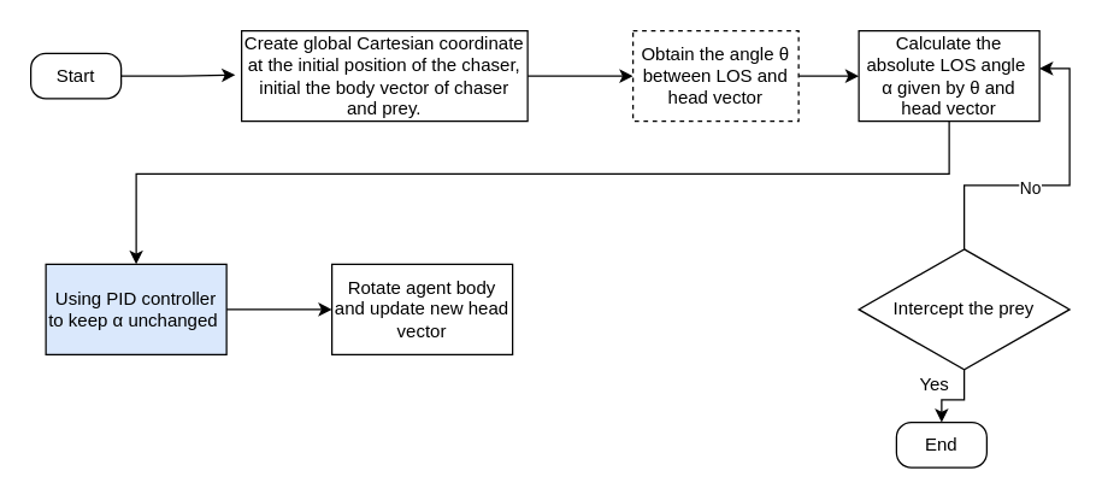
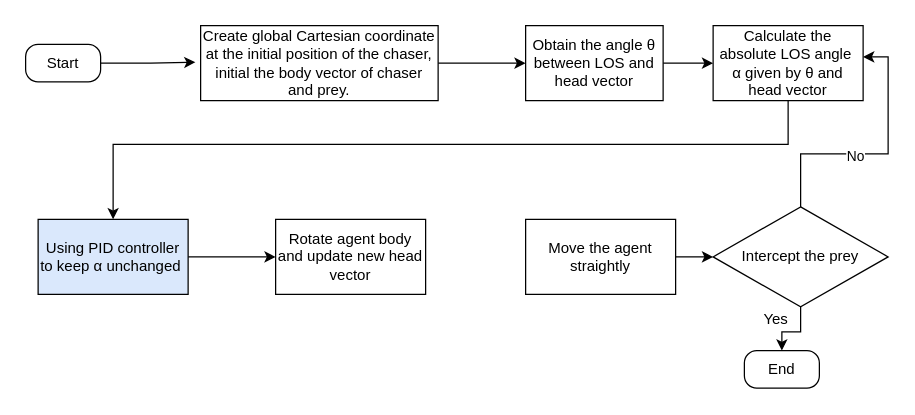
  <mxCell id="0" />
  <mxCell id="1" parent="0" />
  <mxCell id="2" style="edgeStyle=orthogonalEdgeStyle;rounded=0;orthogonalLoop=1;jettySize=auto;html=1;entryX=-0.022;entryY=0.487;entryDx=0;entryDy=0;entryPerimeter=0;" edge="1" parent="1" source="3" target="5"><mxGeometry relative="1" as="geometry" /></mxCell>
  <mxCell id="3" value="Start" style="rounded=1;whiteSpace=wrap;html=1;arcSize=33;" vertex="1" parent="1"><mxGeometry x="20" y="35" width="60" height="30" as="geometry" /></mxCell>
  <mxCell id="4" style="edgeStyle=orthogonalEdgeStyle;rounded=0;orthogonalLoop=1;jettySize=auto;html=1;entryX=0;entryY=0.5;entryDx=0;entryDy=0;" edge="1" parent="1" source="5" target="7"><mxGeometry relative="1" as="geometry" /></mxCell>
  <mxCell id="5" value="Create global Cartesian coordinate at the initial position of the chaser, initial the body vector of chaser and prey." style="rounded=0;whiteSpace=wrap;html=1;" vertex="1" parent="1"><mxGeometry x="160" y="20" width="190" height="60" as="geometry" /></mxCell>
  <mxCell id="6" style="edgeStyle=orthogonalEdgeStyle;rounded=0;orthogonalLoop=1;jettySize=auto;html=1;entryX=0;entryY=0.5;entryDx=0;entryDy=0;" edge="1" parent="1" source="7" target="9"><mxGeometry relative="1" as="geometry" /></mxCell>
- <mxCell id="7" value="Obtain the angle θ between LOS and head vector" style="rounded=0;whiteSpace=wrap;html=1;dashed=1;" vertex="1" parent="1"><mxGeometry x="420" y="20" width="110" height="60" as="geometry" /></mxCell>
+ <mxCell id="7" value="Obtain the angle θ between LOS and head vector" style="rounded=0;whiteSpace=wrap;html=1;" vertex="1" parent="1"><mxGeometry x="420" y="20" width="110" height="60" as="geometry" /></mxCell>
  <mxCell id="8" style="edgeStyle=orthogonalEdgeStyle;rounded=0;orthogonalLoop=1;jettySize=auto;html=1;entryX=0.5;entryY=0;entryDx=0;entryDy=0;" edge="1" parent="1" source="9" target="11"><mxGeometry relative="1" as="geometry"><Array as="points"><mxPoint x="630" y="115" /><mxPoint x="90" y="115" /></Array></mxGeometry></mxCell>
  <mxCell id="9" value="Calculate the absolute LOS angle&amp;nbsp; α given by θ and head vector" style="rounded=0;whiteSpace=wrap;html=1;" vertex="1" parent="1"><mxGeometry x="570" y="20" width="120" height="60" as="geometry" /></mxCell>
  <mxCell id="10" style="edgeStyle=orthogonalEdgeStyle;rounded=0;orthogonalLoop=1;jettySize=auto;html=1;" edge="1" parent="1" source="11" target="12"><mxGeometry relative="1" as="geometry" /></mxCell>
  <mxCell id="11" value="Using PID controller to keep α unchanged&amp;nbsp;" style="rounded=0;whiteSpace=wrap;html=1;fillColor=#dae8fc;" vertex="1" parent="1"><mxGeometry x="30" y="175" width="120" height="60" as="geometry" /></mxCell>
  <mxCell id="12" value="Rotate agent body and update new head vector" style="rounded=0;whiteSpace=wrap;html=1;" vertex="1" parent="1"><mxGeometry x="220" y="175" width="120" height="60" as="geometry" /></mxCell>
+ <mxCell id="13" style="edgeStyle=orthogonalEdgeStyle;rounded=0;orthogonalLoop=1;jettySize=auto;html=1;entryX=0;entryY=0.5;entryDx=0;entryDy=0;" edge="1" parent="1" source="14" target="18"><mxGeometry relative="1" as="geometry" /></mxCell>
+ <mxCell id="14" value="Move the agent straightly" style="rounded=0;whiteSpace=wrap;html=1;" vertex="1" parent="1"><mxGeometry x="420" y="175" width="120" height="60" as="geometry" /></mxCell>
  <mxCell id="15" style="edgeStyle=orthogonalEdgeStyle;rounded=0;orthogonalLoop=1;jettySize=auto;html=1;entryX=0.5;entryY=0;entryDx=0;entryDy=0;" edge="1" parent="1" source="18" target="19"><mxGeometry relative="1" as="geometry" /></mxCell>
  <mxCell id="16" style="edgeStyle=orthogonalEdgeStyle;rounded=0;orthogonalLoop=1;jettySize=auto;html=1;entryX=1;entryY=0.417;entryDx=0;entryDy=0;entryPerimeter=0;" edge="1" parent="1" source="18" target="9"><mxGeometry relative="1" as="geometry" /></mxCell>
  <mxCell id="17" value="No" style="edgeLabel;html=1;align=center;verticalAlign=middle;resizable=0;points=[];" vertex="1" connectable="0" parent="16"><mxGeometry x="-0.185" y="-2" relative="1" as="geometry"><mxPoint as="offset" /></mxGeometry></mxCell>
  <mxCell id="18" value="Intercept the prey" style="rhombus;whiteSpace=wrap;html=1;" vertex="1" parent="1"><mxGeometry x="570" y="165" width="140" height="80" as="geometry" /></mxCell>
  <mxCell id="19" value="End" style="rounded=1;whiteSpace=wrap;html=1;arcSize=33;" vertex="1" parent="1"><mxGeometry x="595" y="280" width="60" height="30" as="geometry" /></mxCell>
  <mxCell id="20" value="Yes" style="text;html=1;align=center;verticalAlign=middle;resizable=0;points=[];autosize=1;strokeColor=none;fillColor=none;" vertex="1" parent="1"><mxGeometry x="600" y="245" width="40" height="20" as="geometry" /></mxCell>
